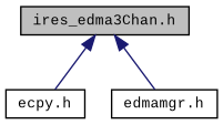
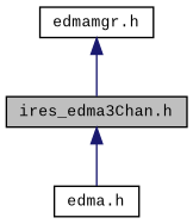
  digraph {
    fontname="Liberation Mono"
    node [color=black fillcolor=white fontname="Liberation Mono" fontsize=10 shape=record style=filled]
    edge [color=midnightblue dir=back fontname="Liberation Mono" fontsize=10 labelfontname=Helvetica labelfontsize=10 style=solid]
    n1 [fillcolor=grey75 fontcolor=black height=0.2 label="ires_edma3Chan.h" width=0.4]
-   n2 [height=0.2 label="ecpy.h" width=0.4]
+   n2 [height=0.2 label="edma.h" width=0.4]
    n3 [height=0.2 label="edmamgr.h" width=0.4]
    n1 -> n2
-   n1 -> n3
+   n3 -> n1
  }
